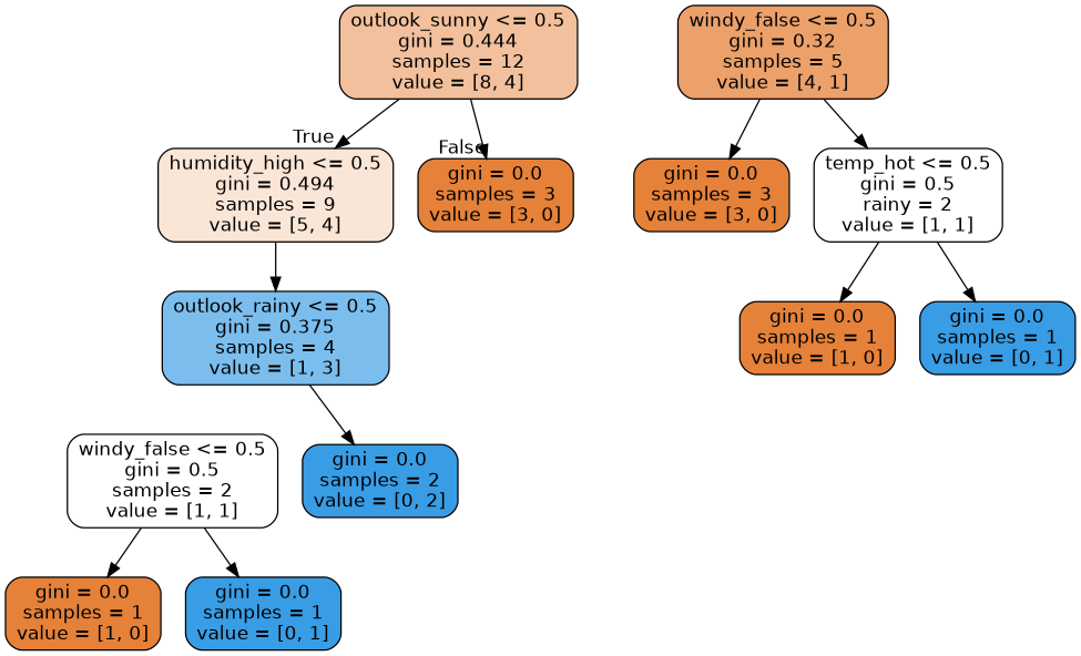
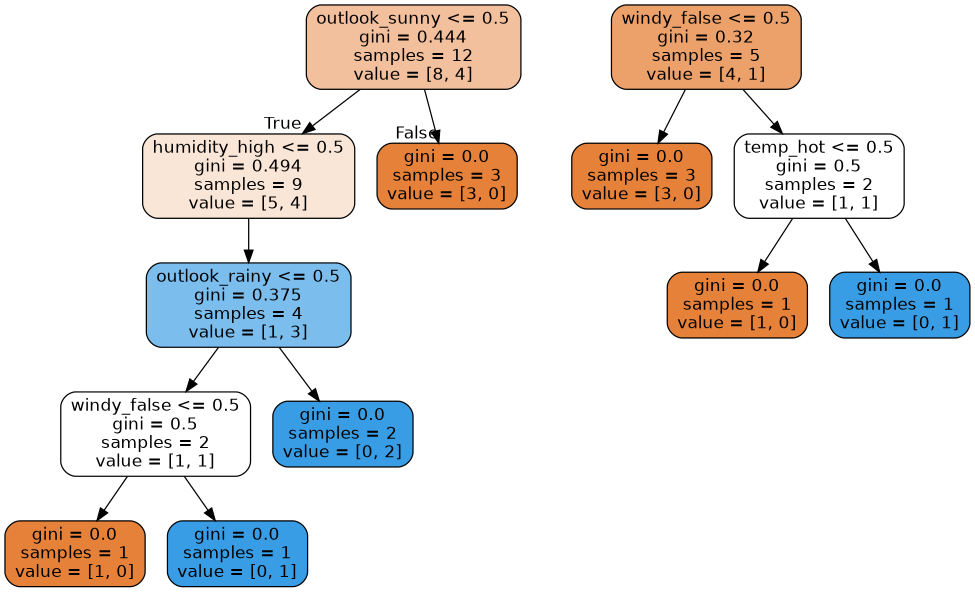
  digraph {
    node [color=black fillcolor="#e58139" fontname=helvetica shape=box style="filled, rounded"]
    edge [fontname=helvetica]
    n1 [fillcolor="#f2c09c" label="outlook_sunny <= 0.5\ngini = 0.444\nsamples = 12\nvalue = [8, 4]"]
    n2 [fillcolor="#fae6d7" label="humidity_high <= 0.5\ngini = 0.494\nsamples = 9\nvalue = [5, 4]"]
    n3 [label="gini = 0.0\nsamples = 3\nvalue = [3, 0]"]
    n4 [fillcolor="#7bbeee" label="outlook_rainy <= 0.5\ngini = 0.375\nsamples = 4\nvalue = [1, 3]"]
    n5 [fillcolor="#eca06a" label="windy_false <= 0.5\ngini = 0.32\nsamples = 5\nvalue = [4, 1]"]
    n6 [label="gini = 0.0\nsamples = 3\nvalue = [3, 0]"]
-   n7 [fillcolor="#ffffff" label="temp_hot <= 0.5\ngini = 0.5\nrainy = 2\nvalue = [1, 1]"]
+   n7 [fillcolor="#ffffff" label="temp_hot <= 0.5\ngini = 0.5\nsamples = 2\nvalue = [1, 1]"]
    n8 [fillcolor="#ffffff" label="windy_false <= 0.5\ngini = 0.5\nsamples = 2\nvalue = [1, 1]"]
    n9 [fillcolor="#399de5" label="gini = 0.0\nsamples = 2\nvalue = [0, 2]"]
    n10 [label="gini = 0.0\nsamples = 1\nvalue = [1, 0]"]
    n11 [fillcolor="#399de5" label="gini = 0.0\nsamples = 1\nvalue = [0, 1]"]
    n12 [label="gini = 0.0\nsamples = 1\nvalue = [1, 0]"]
    n13 [fillcolor="#399de5" label="gini = 0.0\nsamples = 1\nvalue = [0, 1]"]
    n1 -> n2 [headlabel=True labelangle=45 labeldistance=2.5]
    n1 -> n3 [headlabel=False labelangle=-45 labeldistance=2.5]
    n2 -> n4
+   n4 -> n8
    n4 -> n9
    n5 -> n6
    n5 -> n7
    n7 -> n10
    n7 -> n11
    n8 -> n12
    n8 -> n13
  }
